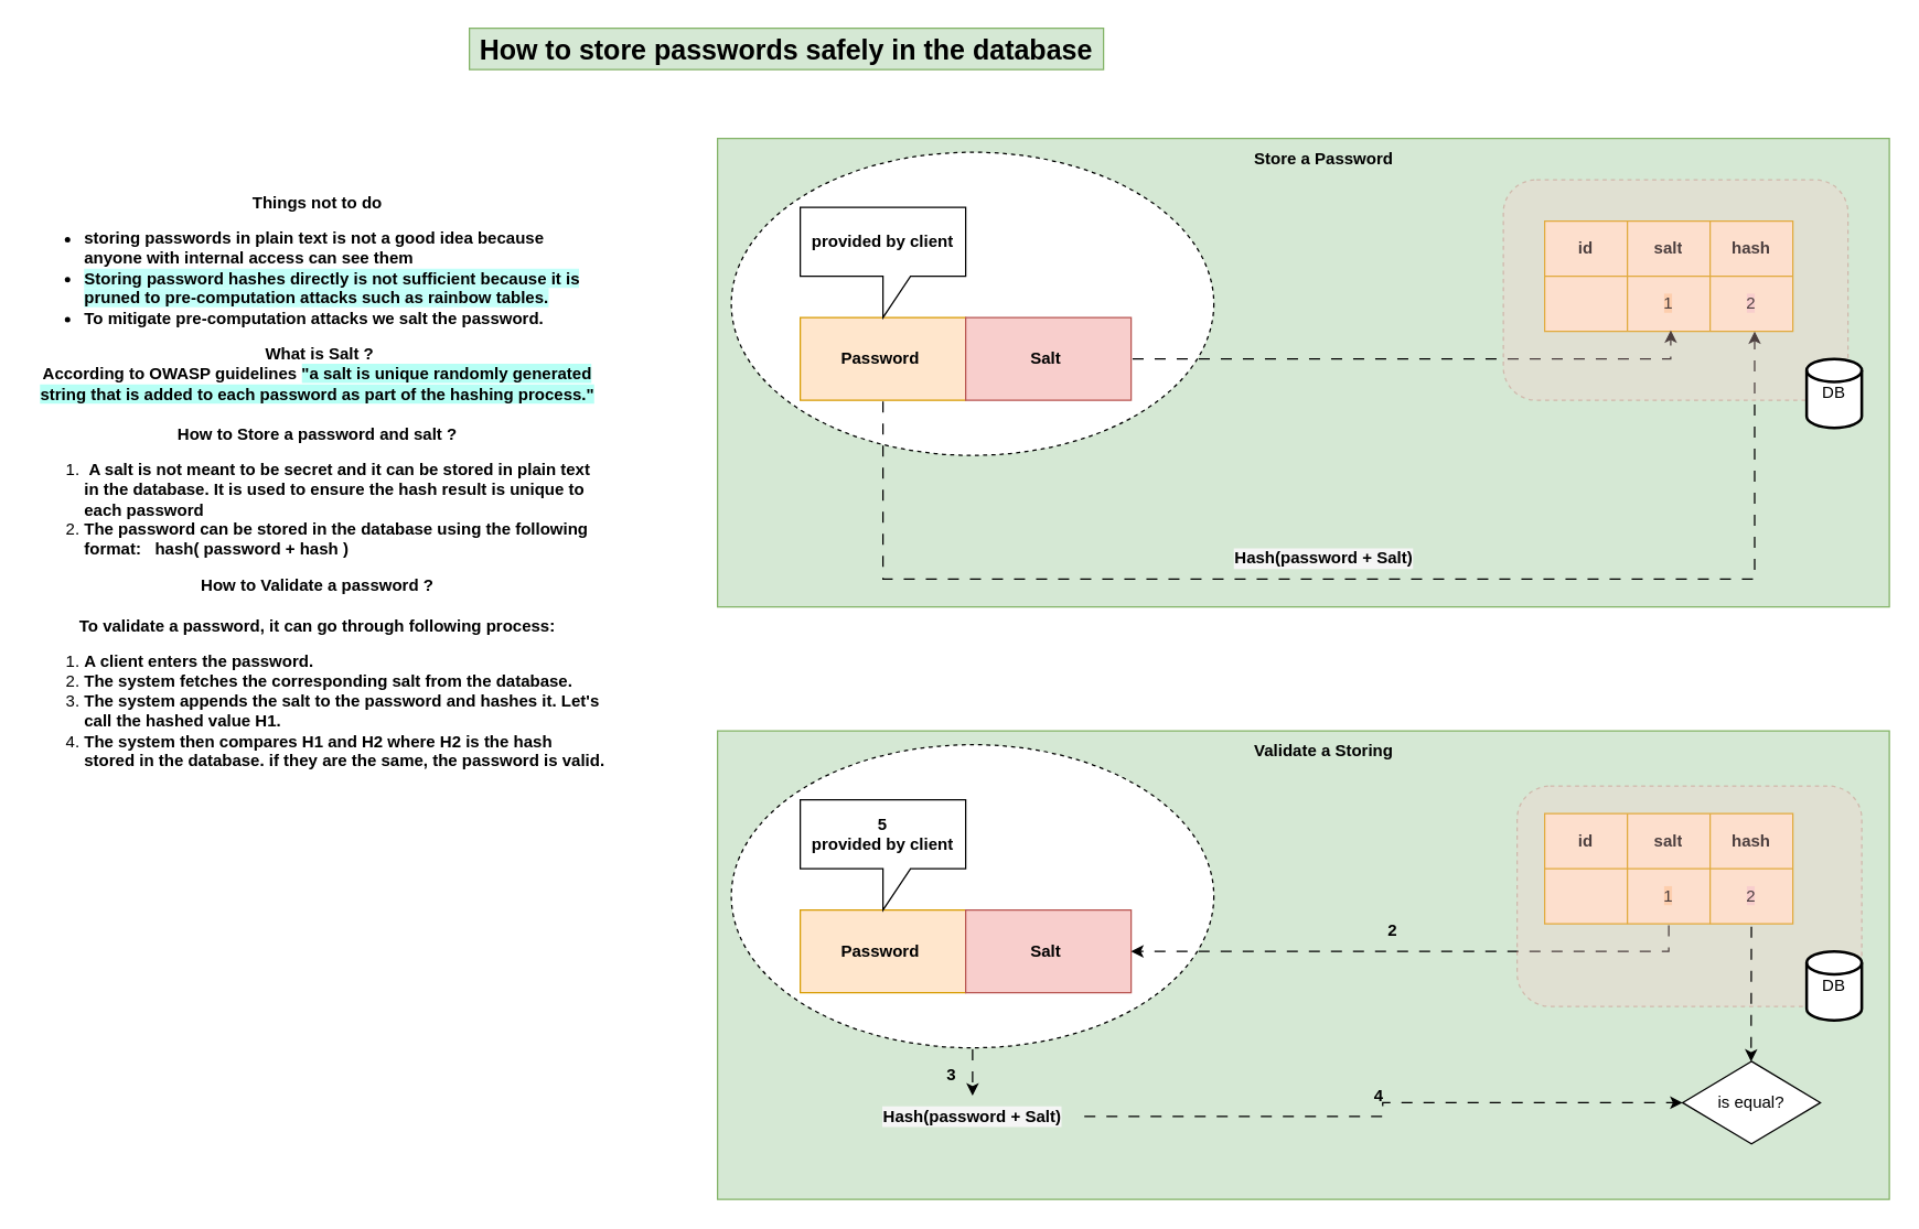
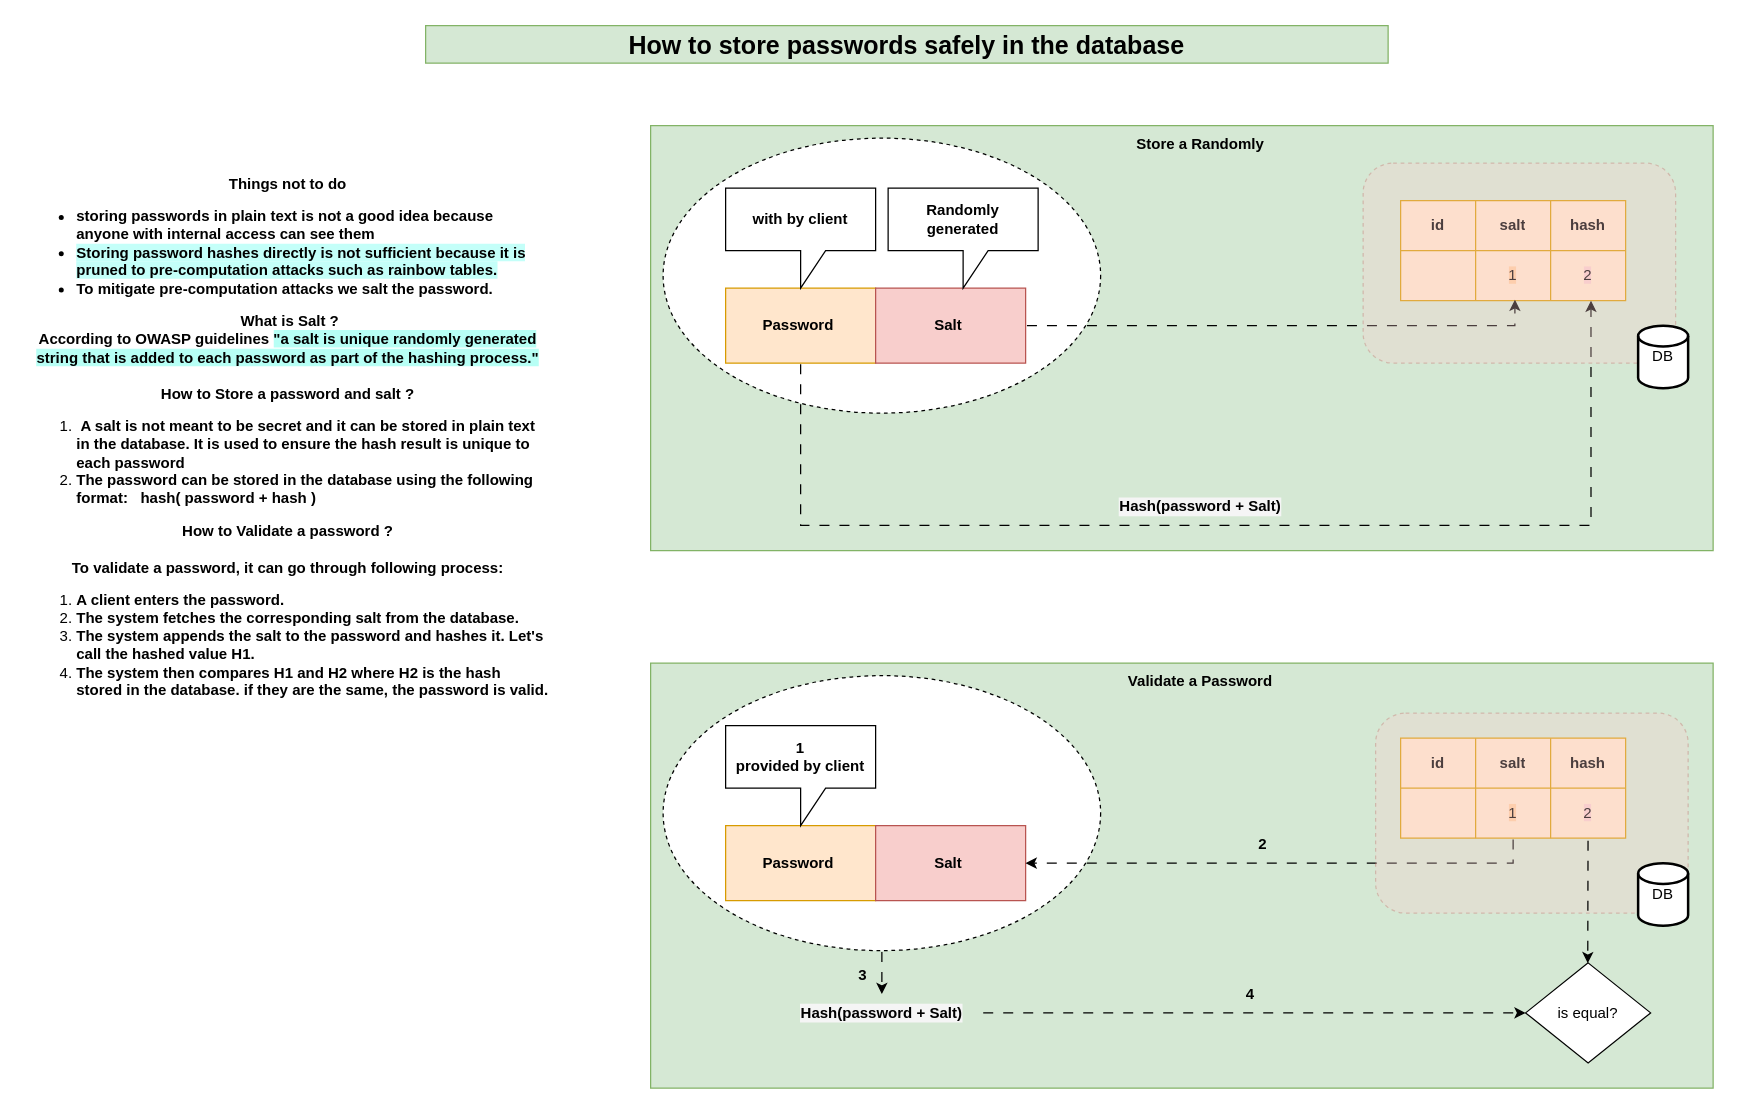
  <mxCell id="0" />
  <mxCell id="1" parent="0" />
  <mxCell id="2" value="" style="rounded=0;whiteSpace=wrap;html=1;fillColor=#d5e8d4;strokeColor=#82b366;" parent="1" vertex="1"><mxGeometry x="520" y="100" width="850" height="340" as="geometry" /></mxCell>
  <mxCell id="3" value="" style="ellipse;whiteSpace=wrap;html=1;dashed=1;" parent="1" vertex="1"><mxGeometry x="530" y="110" width="350" height="220" as="geometry" /></mxCell>
- <mxCell id="4" value="How to store passwords safely in the database" style="text;strokeColor=#82b366;align=center;fillColor=#d5e8d4;html=1;verticalAlign=middle;whiteSpace=wrap;rounded=0;fontSize=20;fontStyle=1" parent="1" vertex="1"><mxGeometry x="340" y="20" width="460" height="30" as="geometry" /></mxCell>
+ <mxCell id="4" value="How to store passwords safely in the database" style="text;strokeColor=#82b366;align=center;fillColor=#d5e8d4;html=1;verticalAlign=middle;whiteSpace=wrap;rounded=0;fontSize=20;fontStyle=1" parent="1" vertex="1"><mxGeometry x="340" y="20" width="770" height="30" as="geometry" /></mxCell>
  <mxCell id="5" value="&lt;b&gt;Things not to do&lt;/b&gt;&lt;div style=&quot;&quot;&gt;&lt;ul&gt;&lt;li style=&quot;text-align: left;&quot;&gt;&lt;b&gt;storing passwords in plain text is not a good idea because anyone with internal access can see them&lt;/b&gt;&lt;/li&gt;&lt;li style=&quot;text-align: left;&quot;&gt;&lt;b style=&quot;background-color: rgb(196, 255, 249);&quot;&gt;Storing password hashes directly is not sufficient because it is pruned to pre-computation attacks such as rainbow tables.&lt;/b&gt;&lt;/li&gt;&lt;li style=&quot;text-align: left;&quot;&gt;&lt;b&gt;To mitigate pre-computation attacks we salt the password.&lt;/b&gt;&lt;/li&gt;&lt;/ul&gt;&lt;b style=&quot;text-align: left; background-color: transparent; color: light-dark(rgb(0, 0, 0), rgb(255, 255, 255));&quot;&gt;&amp;nbsp; What is Salt ?&amp;nbsp;&lt;/b&gt;&lt;/div&gt;&lt;div style=&quot;&quot;&gt;&lt;b style=&quot;text-align: left; background-color: transparent; color: light-dark(rgb(0, 0, 0), rgb(255, 255, 255));&quot;&gt;According to OWASP guidelines &lt;/b&gt;&lt;b style=&quot;text-align: left; color: light-dark(rgb(0, 0, 0), rgb(255, 255, 255)); background-color: rgb(183, 255, 245);&quot;&gt;&quot;a salt is unique randomly generated string that is added to each password as part of the hashing process.&quot;&lt;/b&gt;&lt;/div&gt;&lt;div style=&quot;&quot;&gt;&lt;b style=&quot;text-align: left; color: light-dark(rgb(0, 0, 0), rgb(255, 255, 255)); background-color: rgb(183, 255, 245);&quot;&gt;&lt;br&gt;&lt;/b&gt;&lt;/div&gt;&lt;div style=&quot;&quot;&gt;&lt;b&gt;How to Store a password and salt ?&lt;/b&gt;&lt;/div&gt;&lt;div style=&quot;&quot;&gt;&lt;ol&gt;&lt;li style=&quot;text-align: left;&quot;&gt;&lt;b&gt;&amp;nbsp;A salt is not meant to be secret and it can be stored in plain text in the database. It is used to ensure the hash result is unique to each password&amp;nbsp;&lt;/b&gt;&lt;/li&gt;&lt;li style=&quot;text-align: left;&quot;&gt;&lt;b&gt;The password can be stored in the database using the following format:&amp;nbsp; &amp;nbsp;hash( password + hash )&lt;/b&gt;&lt;/li&gt;&lt;/ol&gt;&lt;b&gt;How to Validate a password ?&lt;/b&gt;&lt;/div&gt;&lt;div style=&quot;&quot;&gt;&lt;b&gt;&lt;br&gt;&lt;/b&gt;&lt;/div&gt;&lt;div style=&quot;&quot;&gt;&lt;b&gt;To validate a password, it can go through following process:&lt;/b&gt;&lt;/div&gt;&lt;div style=&quot;&quot;&gt;&lt;ol&gt;&lt;li style=&quot;text-align: left;&quot;&gt;&lt;b&gt;A client enters the password.&lt;/b&gt;&lt;/li&gt;&lt;li style=&quot;text-align: left;&quot;&gt;&lt;b&gt;The system fetches the corresponding salt from the database.&lt;/b&gt;&lt;/li&gt;&lt;li style=&quot;text-align: left;&quot;&gt;&lt;b&gt;The system appends the salt to the password and hashes it. Let's call the hashed value H1.&lt;/b&gt;&lt;/li&gt;&lt;li style=&quot;text-align: left;&quot;&gt;&lt;b&gt;The system then compares H1 and H2 where H2 is the hash stored in the database. if they are the same, the password is valid.&lt;/b&gt;&lt;/li&gt;&lt;/ol&gt;&lt;/div&gt;" style="text;strokeColor=none;align=center;fillColor=none;html=1;verticalAlign=middle;whiteSpace=wrap;rounded=0;" parent="1" vertex="1"><mxGeometry x="20" y="160" width="420" height="390" as="geometry" /></mxCell>
  <mxCell id="6" value="&lt;b&gt;Password&amp;nbsp;&lt;/b&gt;" style="rounded=0;whiteSpace=wrap;html=1;fillColor=#ffe6cc;strokeColor=#d79b00;" parent="1" vertex="1"><mxGeometry x="580" y="230" width="120" height="60" as="geometry" /></mxCell>
  <mxCell id="7" value="&lt;b&gt;Salt&amp;nbsp;&lt;/b&gt;" style="rounded=0;whiteSpace=wrap;html=1;fillColor=#f8cecc;strokeColor=#b85450;" parent="1" vertex="1"><mxGeometry x="700" y="230" width="120" height="60" as="geometry" /></mxCell>
- <mxCell id="8" value="&lt;b&gt;provided by client&lt;/b&gt;" style="shape=callout;whiteSpace=wrap;html=1;perimeter=calloutPerimeter;" parent="1" vertex="1"><mxGeometry x="580" y="150" width="120" height="80" as="geometry" /></mxCell>
+ <mxCell id="8" value="&lt;b&gt;with by client&lt;/b&gt;" style="shape=callout;whiteSpace=wrap;html=1;perimeter=calloutPerimeter;" parent="1" vertex="1"><mxGeometry x="580" y="150" width="120" height="80" as="geometry" /></mxCell>
+ <mxCell id="9" value="&lt;b&gt;Randomly generated&lt;/b&gt;" style="shape=callout;whiteSpace=wrap;html=1;perimeter=calloutPerimeter;" parent="1" vertex="1"><mxGeometry x="710" y="150" width="120" height="80" as="geometry" /></mxCell>
  <mxCell id="10" value="" style="shape=table;startSize=0;container=1;collapsible=0;childLayout=tableLayout;fillColor=#ffe6cc;strokeColor=#d79b00;" parent="1" vertex="1"><mxGeometry x="1120" y="160" width="180" height="80" as="geometry" /></mxCell>
  <mxCell id="11" value="" style="shape=tableRow;horizontal=0;startSize=0;swimlaneHead=0;swimlaneBody=0;strokeColor=inherit;top=0;left=0;bottom=0;right=0;collapsible=0;dropTarget=0;fillColor=none;points=[[0,0.5],[1,0.5]];portConstraint=eastwest;" parent="10" vertex="1"><mxGeometry width="180" height="40" as="geometry" /></mxCell>
  <mxCell id="12" value="&lt;b&gt;id&lt;/b&gt;" style="shape=partialRectangle;html=1;whiteSpace=wrap;connectable=0;strokeColor=inherit;overflow=hidden;fillColor=none;top=0;left=0;bottom=0;right=0;pointerEvents=1;" parent="11" vertex="1"><mxGeometry width="60" height="40" as="geometry"><mxRectangle width="60" height="40" as="alternateBounds" /></mxGeometry></mxCell>
  <mxCell id="13" value="&lt;b&gt;salt&lt;/b&gt;" style="shape=partialRectangle;html=1;whiteSpace=wrap;connectable=0;strokeColor=inherit;overflow=hidden;fillColor=none;top=0;left=0;bottom=0;right=0;pointerEvents=1;" parent="11" vertex="1"><mxGeometry x="60" width="60" height="40" as="geometry"><mxRectangle width="60" height="40" as="alternateBounds" /></mxGeometry></mxCell>
  <mxCell id="14" value="&lt;b&gt;hash&lt;/b&gt;" style="shape=partialRectangle;html=1;whiteSpace=wrap;connectable=0;strokeColor=inherit;overflow=hidden;fillColor=none;top=0;left=0;bottom=0;right=0;pointerEvents=1;" parent="11" vertex="1"><mxGeometry x="120" width="60" height="40" as="geometry"><mxRectangle width="60" height="40" as="alternateBounds" /></mxGeometry></mxCell>
  <mxCell id="15" value="" style="shape=tableRow;horizontal=0;startSize=0;swimlaneHead=0;swimlaneBody=0;strokeColor=inherit;top=0;left=0;bottom=0;right=0;collapsible=0;dropTarget=0;fillColor=none;points=[[0,0.5],[1,0.5]];portConstraint=eastwest;" parent="10" vertex="1"><mxGeometry y="40" width="180" height="40" as="geometry" /></mxCell>
  <mxCell id="16" value="" style="shape=partialRectangle;html=1;whiteSpace=wrap;connectable=0;strokeColor=inherit;overflow=hidden;fillColor=none;top=0;left=0;bottom=0;right=0;pointerEvents=1;" parent="15" vertex="1"><mxGeometry width="60" height="40" as="geometry"><mxRectangle width="60" height="40" as="alternateBounds" /></mxGeometry></mxCell>
  <mxCell id="17" value="&lt;span style=&quot;background-color: rgb(255, 206, 159);&quot;&gt;1&lt;/span&gt;" style="shape=partialRectangle;html=1;whiteSpace=wrap;connectable=0;strokeColor=inherit;overflow=hidden;fillColor=none;top=0;left=0;bottom=0;right=0;pointerEvents=1;" parent="15" vertex="1"><mxGeometry x="60" width="60" height="40" as="geometry"><mxRectangle width="60" height="40" as="alternateBounds" /></mxGeometry></mxCell>
  <mxCell id="18" value="&lt;span style=&quot;background-color: rgb(248, 206, 204);&quot;&gt;2&lt;/span&gt;" style="shape=partialRectangle;html=1;whiteSpace=wrap;connectable=0;strokeColor=inherit;overflow=hidden;fillColor=none;top=0;left=0;bottom=0;right=0;pointerEvents=1;" parent="15" vertex="1"><mxGeometry x="120" width="60" height="40" as="geometry"><mxRectangle width="60" height="40" as="alternateBounds" /></mxGeometry></mxCell>
  <mxCell id="19" style="edgeStyle=orthogonalEdgeStyle;rounded=0;orthogonalLoop=1;jettySize=auto;html=1;exitX=1;exitY=0.5;exitDx=0;exitDy=0;entryX=0.508;entryY=0.982;entryDx=0;entryDy=0;entryPerimeter=0;flowAnimation=1;" parent="1" source="7" target="15" edge="1"><mxGeometry relative="1" as="geometry" /></mxCell>
  <mxCell id="20" style="edgeStyle=orthogonalEdgeStyle;rounded=0;orthogonalLoop=1;jettySize=auto;html=1;exitX=0.5;exitY=1;exitDx=0;exitDy=0;entryX=0.846;entryY=1.005;entryDx=0;entryDy=0;entryPerimeter=0;flowAnimation=1;" parent="1" edge="1"><mxGeometry relative="1" as="geometry"><mxPoint x="640" y="289.8" as="sourcePoint" /><mxPoint x="1272.28" y="240" as="targetPoint" /><Array as="points"><mxPoint x="640" y="419.8" /><mxPoint x="1272" y="419.8" /></Array></mxGeometry></mxCell>
  <mxCell id="21" value="Hash(password + Salt)" style="text;strokeColor=none;align=center;fillColor=none;html=1;verticalAlign=middle;whiteSpace=wrap;rounded=0;fontStyle=1;labelBackgroundColor=#F5F5F5;" parent="1" vertex="1"><mxGeometry x="880" y="389.8" width="160" height="30" as="geometry" /></mxCell>
  <mxCell id="22" value="" style="rounded=1;whiteSpace=wrap;html=1;dashed=1;fillColor=#f8cecc;strokeColor=#b85450;shadow=0;glass=0;opacity=30;" parent="1" vertex="1"><mxGeometry x="1090" width="250" height="160" as="geometry" y="130" /></mxCell>
  <mxCell id="23" value="DB" style="strokeWidth=2;html=1;shape=mxgraph.flowchart.database;whiteSpace=wrap;" parent="1" vertex="1"><mxGeometry x="1310" y="260" width="40" height="50" as="geometry" /></mxCell>
- <mxCell id="24" value="Store a Password" style="text;strokeColor=none;align=center;fillColor=none;html=1;verticalAlign=middle;whiteSpace=wrap;rounded=0;fontStyle=1" parent="1" vertex="1"><mxGeometry x="890" y="100" width="140" height="30" as="geometry" /></mxCell>
+ <mxCell id="24" value="Store a Randomly" style="text;strokeColor=none;align=center;fillColor=none;html=1;verticalAlign=middle;whiteSpace=wrap;rounded=0;fontStyle=1" parent="1" vertex="1"><mxGeometry x="890" y="100" width="140" height="30" as="geometry" /></mxCell>
  <mxCell id="25" value="" style="rounded=0;whiteSpace=wrap;html=1;fillColor=#d5e8d4;strokeColor=#82b366;" parent="1" vertex="1"><mxGeometry x="520" y="530" width="850" height="340" as="geometry" /></mxCell>
  <mxCell id="26" style="edgeStyle=orthogonalEdgeStyle;rounded=0;orthogonalLoop=1;jettySize=auto;html=1;exitX=0.5;exitY=1;exitDx=0;exitDy=0;entryX=0.5;entryY=0;entryDx=0;entryDy=0;flowAnimation=1;" edge="1" parent="1" source="27" target="42"><mxGeometry relative="1" as="geometry" /></mxCell>
  <mxCell id="27" value="" style="ellipse;whiteSpace=wrap;html=1;dashed=1;" parent="1" vertex="1"><mxGeometry x="530" y="540" width="350" height="220" as="geometry" /></mxCell>
  <mxCell id="28" value="&lt;b&gt;Password&amp;nbsp;&lt;/b&gt;" style="rounded=0;whiteSpace=wrap;html=1;fillColor=#ffe6cc;strokeColor=#d79b00;" parent="1" vertex="1"><mxGeometry x="580" y="660" width="120" height="60" as="geometry" /></mxCell>
  <mxCell id="29" value="&lt;b&gt;Salt&amp;nbsp;&lt;/b&gt;" style="rounded=0;whiteSpace=wrap;html=1;fillColor=#f8cecc;strokeColor=#b85450;" parent="1" vertex="1"><mxGeometry x="700" y="660" width="120" height="60" as="geometry" /></mxCell>
- <mxCell id="30" value="&lt;b&gt;5&lt;/b&gt;&lt;div&gt;&lt;b&gt;provided by client&lt;/b&gt;&lt;/div&gt;" style="shape=callout;whiteSpace=wrap;html=1;perimeter=calloutPerimeter;" parent="1" vertex="1"><mxGeometry x="580" y="580" width="120" height="80" as="geometry" /></mxCell>
+ <mxCell id="30" value="&lt;b&gt;1&lt;/b&gt;&lt;div&gt;&lt;b&gt;provided by client&lt;/b&gt;&lt;/div&gt;" style="shape=callout;whiteSpace=wrap;html=1;perimeter=calloutPerimeter;" parent="1" vertex="1"><mxGeometry x="580" y="580" width="120" height="80" as="geometry" /></mxCell>
  <mxCell id="31" style="edgeStyle=orthogonalEdgeStyle;rounded=0;orthogonalLoop=1;jettySize=auto;html=1;exitX=0.5;exitY=1;exitDx=0;exitDy=0;flowAnimation=1;" parent="1" source="32" target="29" edge="1"><mxGeometry relative="1" as="geometry" /></mxCell>
  <mxCell id="32" value="" style="shape=table;startSize=0;container=1;collapsible=0;childLayout=tableLayout;fillColor=#ffe6cc;strokeColor=#d79b00;" parent="1" vertex="1"><mxGeometry x="1120" y="590" width="180" height="80" as="geometry" /></mxCell>
  <mxCell id="33" value="" style="shape=tableRow;horizontal=0;startSize=0;swimlaneHead=0;swimlaneBody=0;strokeColor=inherit;top=0;left=0;bottom=0;right=0;collapsible=0;dropTarget=0;fillColor=none;points=[[0,0.5],[1,0.5]];portConstraint=eastwest;" parent="32" vertex="1"><mxGeometry width="180" height="40" as="geometry" /></mxCell>
  <mxCell id="34" value="&lt;b&gt;id&lt;/b&gt;" style="shape=partialRectangle;html=1;whiteSpace=wrap;connectable=0;strokeColor=inherit;overflow=hidden;fillColor=none;top=0;left=0;bottom=0;right=0;pointerEvents=1;" parent="33" vertex="1"><mxGeometry width="60" height="40" as="geometry"><mxRectangle width="60" height="40" as="alternateBounds" /></mxGeometry></mxCell>
  <mxCell id="35" value="&lt;b&gt;salt&lt;/b&gt;" style="shape=partialRectangle;html=1;whiteSpace=wrap;connectable=0;strokeColor=inherit;overflow=hidden;fillColor=none;top=0;left=0;bottom=0;right=0;pointerEvents=1;" parent="33" vertex="1"><mxGeometry x="60" width="60" height="40" as="geometry"><mxRectangle width="60" height="40" as="alternateBounds" /></mxGeometry></mxCell>
  <mxCell id="36" value="&lt;b&gt;hash&lt;/b&gt;" style="shape=partialRectangle;html=1;whiteSpace=wrap;connectable=0;strokeColor=inherit;overflow=hidden;fillColor=none;top=0;left=0;bottom=0;right=0;pointerEvents=1;" parent="33" vertex="1"><mxGeometry x="120" width="60" height="40" as="geometry"><mxRectangle width="60" height="40" as="alternateBounds" /></mxGeometry></mxCell>
  <mxCell id="37" value="" style="shape=tableRow;horizontal=0;startSize=0;swimlaneHead=0;swimlaneBody=0;strokeColor=inherit;top=0;left=0;bottom=0;right=0;collapsible=0;dropTarget=0;fillColor=none;points=[[0,0.5],[1,0.5]];portConstraint=eastwest;" parent="32" vertex="1"><mxGeometry y="40" width="180" height="40" as="geometry" /></mxCell>
  <mxCell id="38" value="" style="shape=partialRectangle;html=1;whiteSpace=wrap;connectable=0;strokeColor=inherit;overflow=hidden;fillColor=none;top=0;left=0;bottom=0;right=0;pointerEvents=1;" parent="37" vertex="1"><mxGeometry width="60" height="40" as="geometry"><mxRectangle width="60" height="40" as="alternateBounds" /></mxGeometry></mxCell>
  <mxCell id="39" value="&lt;span style=&quot;background-color: rgb(255, 206, 159);&quot;&gt;1&lt;/span&gt;" style="shape=partialRectangle;html=1;whiteSpace=wrap;connectable=0;strokeColor=inherit;overflow=hidden;fillColor=none;top=0;left=0;bottom=0;right=0;pointerEvents=1;" parent="37" vertex="1"><mxGeometry x="60" width="60" height="40" as="geometry"><mxRectangle width="60" height="40" as="alternateBounds" /></mxGeometry></mxCell>
  <mxCell id="40" value="&lt;span style=&quot;background-color: rgb(248, 206, 204);&quot;&gt;2&lt;/span&gt;" style="shape=partialRectangle;html=1;whiteSpace=wrap;connectable=0;strokeColor=inherit;overflow=hidden;fillColor=none;top=0;left=0;bottom=0;right=0;pointerEvents=1;" parent="37" vertex="1"><mxGeometry x="120" width="60" height="40" as="geometry"><mxRectangle width="60" height="40" as="alternateBounds" /></mxGeometry></mxCell>
  <mxCell id="41" style="edgeStyle=orthogonalEdgeStyle;rounded=0;orthogonalLoop=1;jettySize=auto;html=1;entryX=0;entryY=0.5;entryDx=0;entryDy=0;flowAnimation=1;" edge="1" parent="1" source="42" target="47"><mxGeometry relative="1" as="geometry" /></mxCell>
  <mxCell id="42" value="Hash(password + Salt)" style="text;strokeColor=none;align=center;fillColor=none;html=1;verticalAlign=middle;whiteSpace=wrap;rounded=0;fontStyle=1;labelBackgroundColor=#F5F5F5;" parent="1" vertex="1"><mxGeometry x="625" y="794.8" width="160" height="30" as="geometry" /></mxCell>
  <mxCell id="43" value="" style="rounded=1;whiteSpace=wrap;html=1;dashed=1;fillColor=#f8cecc;strokeColor=#b85450;shadow=0;glass=0;opacity=30;" parent="1" vertex="1"><mxGeometry x="1100" y="570" width="250" height="160" as="geometry" /></mxCell>
  <mxCell id="44" value="DB" style="strokeWidth=2;html=1;shape=mxgraph.flowchart.database;whiteSpace=wrap;" parent="1" vertex="1"><mxGeometry x="1310" y="690" width="40" height="50" as="geometry" /></mxCell>
- <mxCell id="45" value="Validate a Storing" style="text;strokeColor=none;align=center;fillColor=none;html=1;verticalAlign=middle;whiteSpace=wrap;rounded=0;fontStyle=1" parent="1" vertex="1"><mxGeometry x="890" y="530" width="140" height="30" as="geometry" /></mxCell>
+ <mxCell id="45" value="Validate a Password" style="text;strokeColor=none;align=center;fillColor=none;html=1;verticalAlign=middle;whiteSpace=wrap;rounded=0;fontStyle=1" parent="1" vertex="1"><mxGeometry x="890" y="530" width="140" height="30" as="geometry" /></mxCell>
  <mxCell id="46" value="" style="endArrow=classic;html=1;rounded=0;exitX=0.833;exitY=1.027;exitDx=0;exitDy=0;exitPerimeter=0;entryX=0.882;entryY=0.706;entryDx=0;entryDy=0;entryPerimeter=0;flowAnimation=1;" parent="1" source="37" target="25" edge="1"><mxGeometry width="50" height="50" relative="1" as="geometry"><mxPoint x="960" y="650" as="sourcePoint" /><mxPoint x="1010" y="600" as="targetPoint" /></mxGeometry></mxCell>
- <mxCell id="47" value="is equal?" style="rhombus;whiteSpace=wrap;html=1;" parent="1" vertex="1"><mxGeometry x="1220" y="769.8" width="100" height="60" as="geometry" /></mxCell>
+ <mxCell id="47" value="is equal?" style="rhombus;whiteSpace=wrap;html=1;" parent="1" vertex="1"><mxGeometry x="1220" y="769.8" width="100" height="80" as="geometry" /></mxCell>
  <mxCell id="48" value="&lt;b&gt;2&lt;/b&gt;" style="text;strokeColor=none;align=center;fillColor=none;html=1;verticalAlign=middle;whiteSpace=wrap;rounded=0;" parent="1" vertex="1"><mxGeometry x="980" y="660" width="60" height="30" as="geometry" /></mxCell>
  <mxCell id="49" value="&lt;b&gt;3&lt;/b&gt;" style="text;strokeColor=none;align=center;fillColor=none;html=1;verticalAlign=middle;whiteSpace=wrap;rounded=0;" parent="1" vertex="1"><mxGeometry x="660" y="764.8" width="60" height="30" as="geometry" /></mxCell>
  <mxCell id="50" value="&lt;b&gt;4&lt;/b&gt;" style="text;strokeColor=none;align=center;fillColor=none;html=1;verticalAlign=middle;whiteSpace=wrap;rounded=0;" vertex="1" parent="1"><mxGeometry x="970" y="780" width="60" height="30" as="geometry" /></mxCell>
